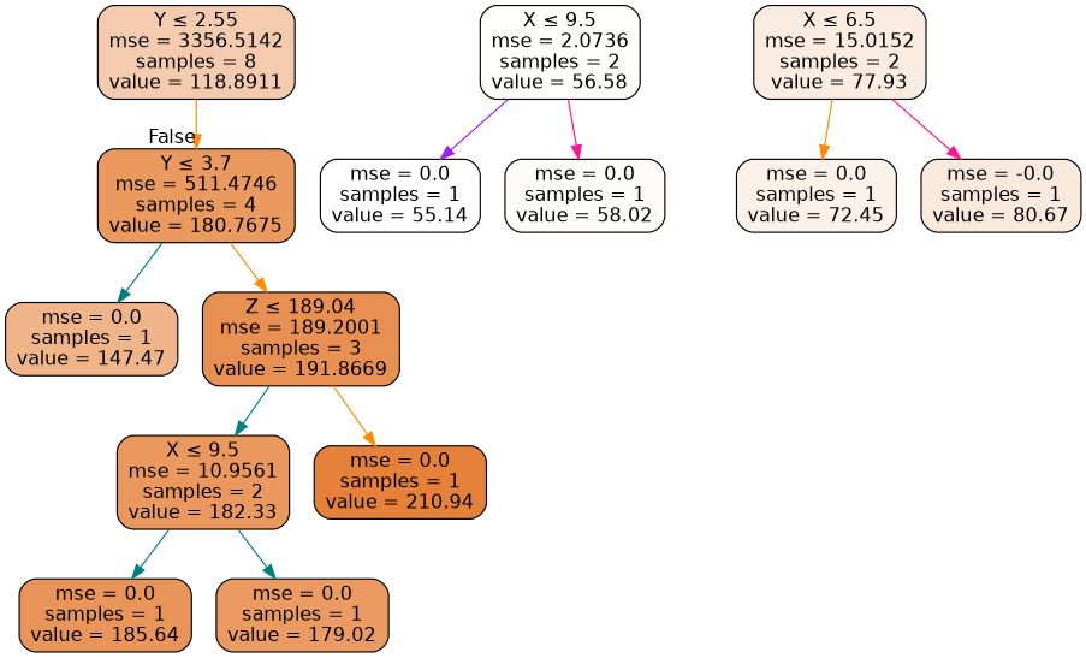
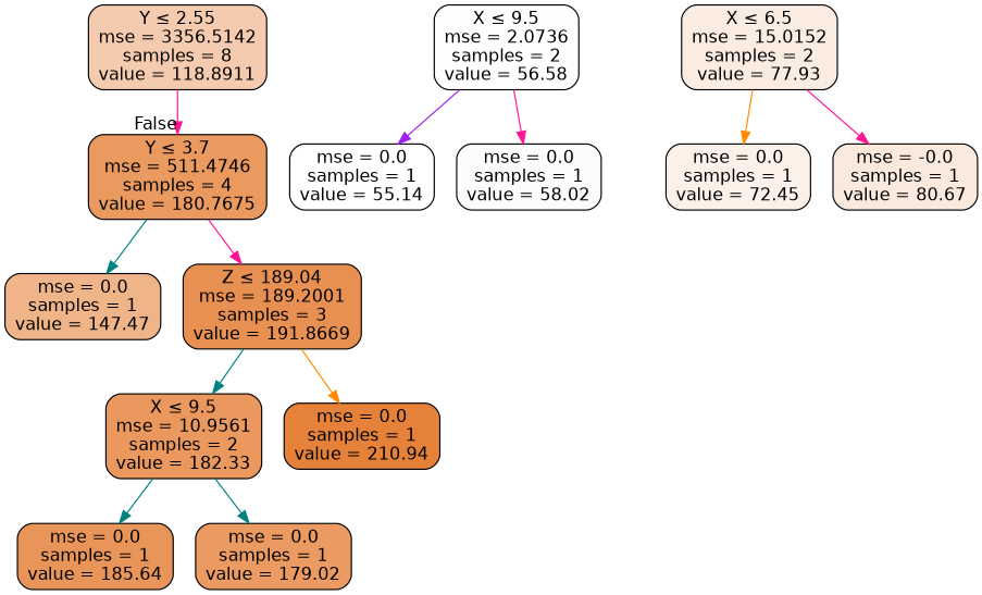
  digraph {
    node [color=black fontname=helvetica shape=box style="filled, rounded"]
    edge [color=teal fontname=helvetica]
    n1 [fillcolor="#e5813968" label=<Y &le; 2.55<br/>mse = 3356.5142<br/>samples = 8<br/>value = 118.8911>]
    n2 [fillcolor="#e58139ce" label=<Y &le; 3.7<br/>mse = 511.4746<br/>samples = 4<br/>value = 180.7675>]
    n3 [fillcolor="#e5813997" label=<mse = 0.0<br/>samples = 1<br/>value = 147.47>]
    n4 [fillcolor="#e58139e0" label=<Z &le; 189.04<br/>mse = 189.2001<br/>samples = 3<br/>value = 191.8669>]
    n5 [fillcolor="#e5813902" label=<X &le; 9.5<br/>mse = 2.0736<br/>samples = 2<br/>value = 56.58>]
    n6 [fillcolor="#e5813900" label=<mse = 0.0<br/>samples = 1<br/>value = 55.14>]
    n7 [fillcolor="#e5813905" label=<mse = 0.0<br/>samples = 1<br/>value = 58.02>]
    n8 [fillcolor="#e5813925" label=<X &le; 6.5<br/>mse = 15.0152<br/>samples = 2<br/>value = 77.93>]
    n9 [fillcolor="#e581391c" label=<mse = 0.0<br/>samples = 1<br/>value = 72.45>]
    n10 [fillcolor="#e581392a" label=<mse = -0.0<br/>samples = 1<br/>value = 80.67>]
    n11 [fillcolor="#e58139d0" label=<X &le; 9.5<br/>mse = 10.9561<br/>samples = 2<br/>value = 182.33>]
    n12 [fillcolor="#e58139ff" label=<mse = 0.0<br/>samples = 1<br/>value = 210.94>]
    n13 [fillcolor="#e58139d6" label=<mse = 0.0<br/>samples = 1<br/>value = 185.64>]
    n14 [fillcolor="#e58139cb" label=<mse = 0.0<br/>samples = 1<br/>value = 179.02>]
-   n1 -> n2 [color=darkorange headlabel=False labelangle=-45 labeldistance=2.5]
+   n1 -> n2 [color=deeppink headlabel=False labelangle=-45 labeldistance=2.5]
    n2 -> n3
-   n2 -> n4 [color=darkorange]
+   n2 -> n4 [color=deeppink]
    n4 -> n11
    n4 -> n12 [color=darkorange]
    n5 -> n6 [color=purple]
    n5 -> n7 [color=deeppink]
    n8 -> n9 [color=darkorange]
    n8 -> n10 [color=deeppink]
    n11 -> n13
    n11 -> n14
  }
